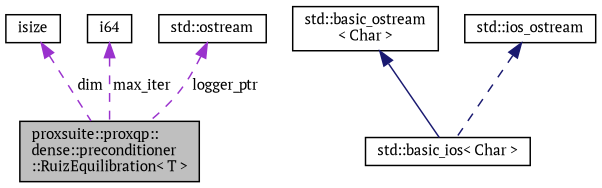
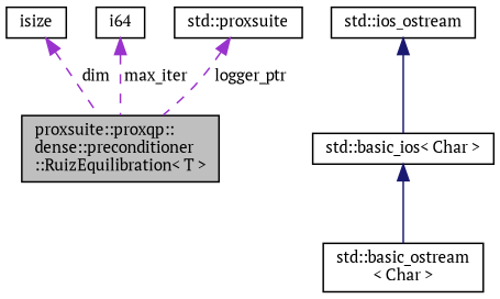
  digraph {
    fontname="PT Serif"
    node [color=black fontname="PT Serif" fontsize=10 shape=record]
    edge [color=darkorchid3 dir=back fontname="PT Serif" fontsize=10 labelfontname=Helvetica labelfontsize=10 style=dashed]
    n1 [fillcolor=grey75 fontcolor=black height=0.2 label="proxsuite::proxqp::\ldense::preconditioner\l::RuizEquilibration\< T \>" style=filled width=0.4]
    n2 [height=0.2 label=isize width=0.4]
    n3 [height=0.2 label=i64 width=0.4]
-   n4 [height=0.2 label="std::ostream" width=0.4]
+   n4 [height=0.2 label="std::proxsuite" width=0.4]
    n5 [height=0.2 label="std::basic_ostream\l\< Char \>" width=0.4]
    n6 [height=0.2 label="std::basic_ios\< Char \>" width=0.4]
    n7 [height=0.2 label="std::ios_ostream" width=0.4]
    n2 -> n1 [label=" dim"]
    n3 -> n1 [label=" max_iter"]
    n4 -> n1 [label=" logger_ptr"]
-   n5 -> n6 [color=midnightblue style=solid]
-   n7 -> n6 [color=midnightblue]
+   n6 -> n5 [color=midnightblue style=solid]
+   n7 -> n6 [color=midnightblue style=solid]
  }
